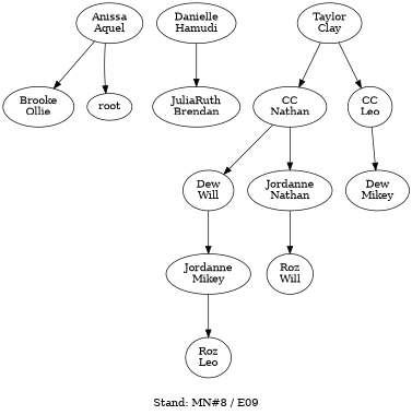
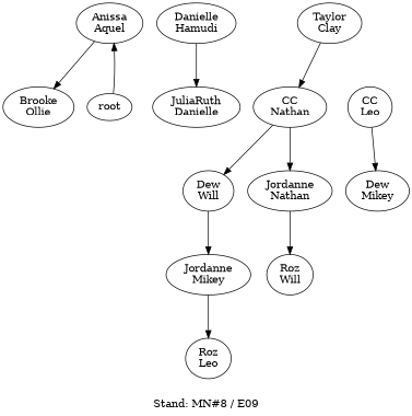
  digraph {
    label="Stand: MN#8 / E09"
    labelloc=b
    ranksep=0.8
    n1 [label="Anissa\nAquel"]
    n2 [label="Brooke\nOllie"]
    root
    n4 [label="Danielle\nHamudi"]
-   n5 [label="JuliaRuth\nBrendan"]
+   n5 [label="JuliaRuth\nDanielle"]
    n6 [label="Taylor\nClay"]
    n7 [label="CC\nNathan"]
    n8 [label="CC\nLeo"]
    n9 [label="Dew\nWill"]
    n10 [label="Jordanne\nNathan"]
    n11 [label="Dew\nMikey"]
    n12 [label="Jordanne\nMikey"]
    n13 [label="Roz\nLeo"]
    n14 [label="Roz\nWill"]
    n1 -> n2
-   n1 -> root
+   root -> n1
    n4 -> n5
    n6 -> n7
-   n6 -> n8
    n7 -> n9
    n7 -> n10
    n8 -> n11
    n9 -> n12
    n10 -> n14
    n12 -> n13
  }
